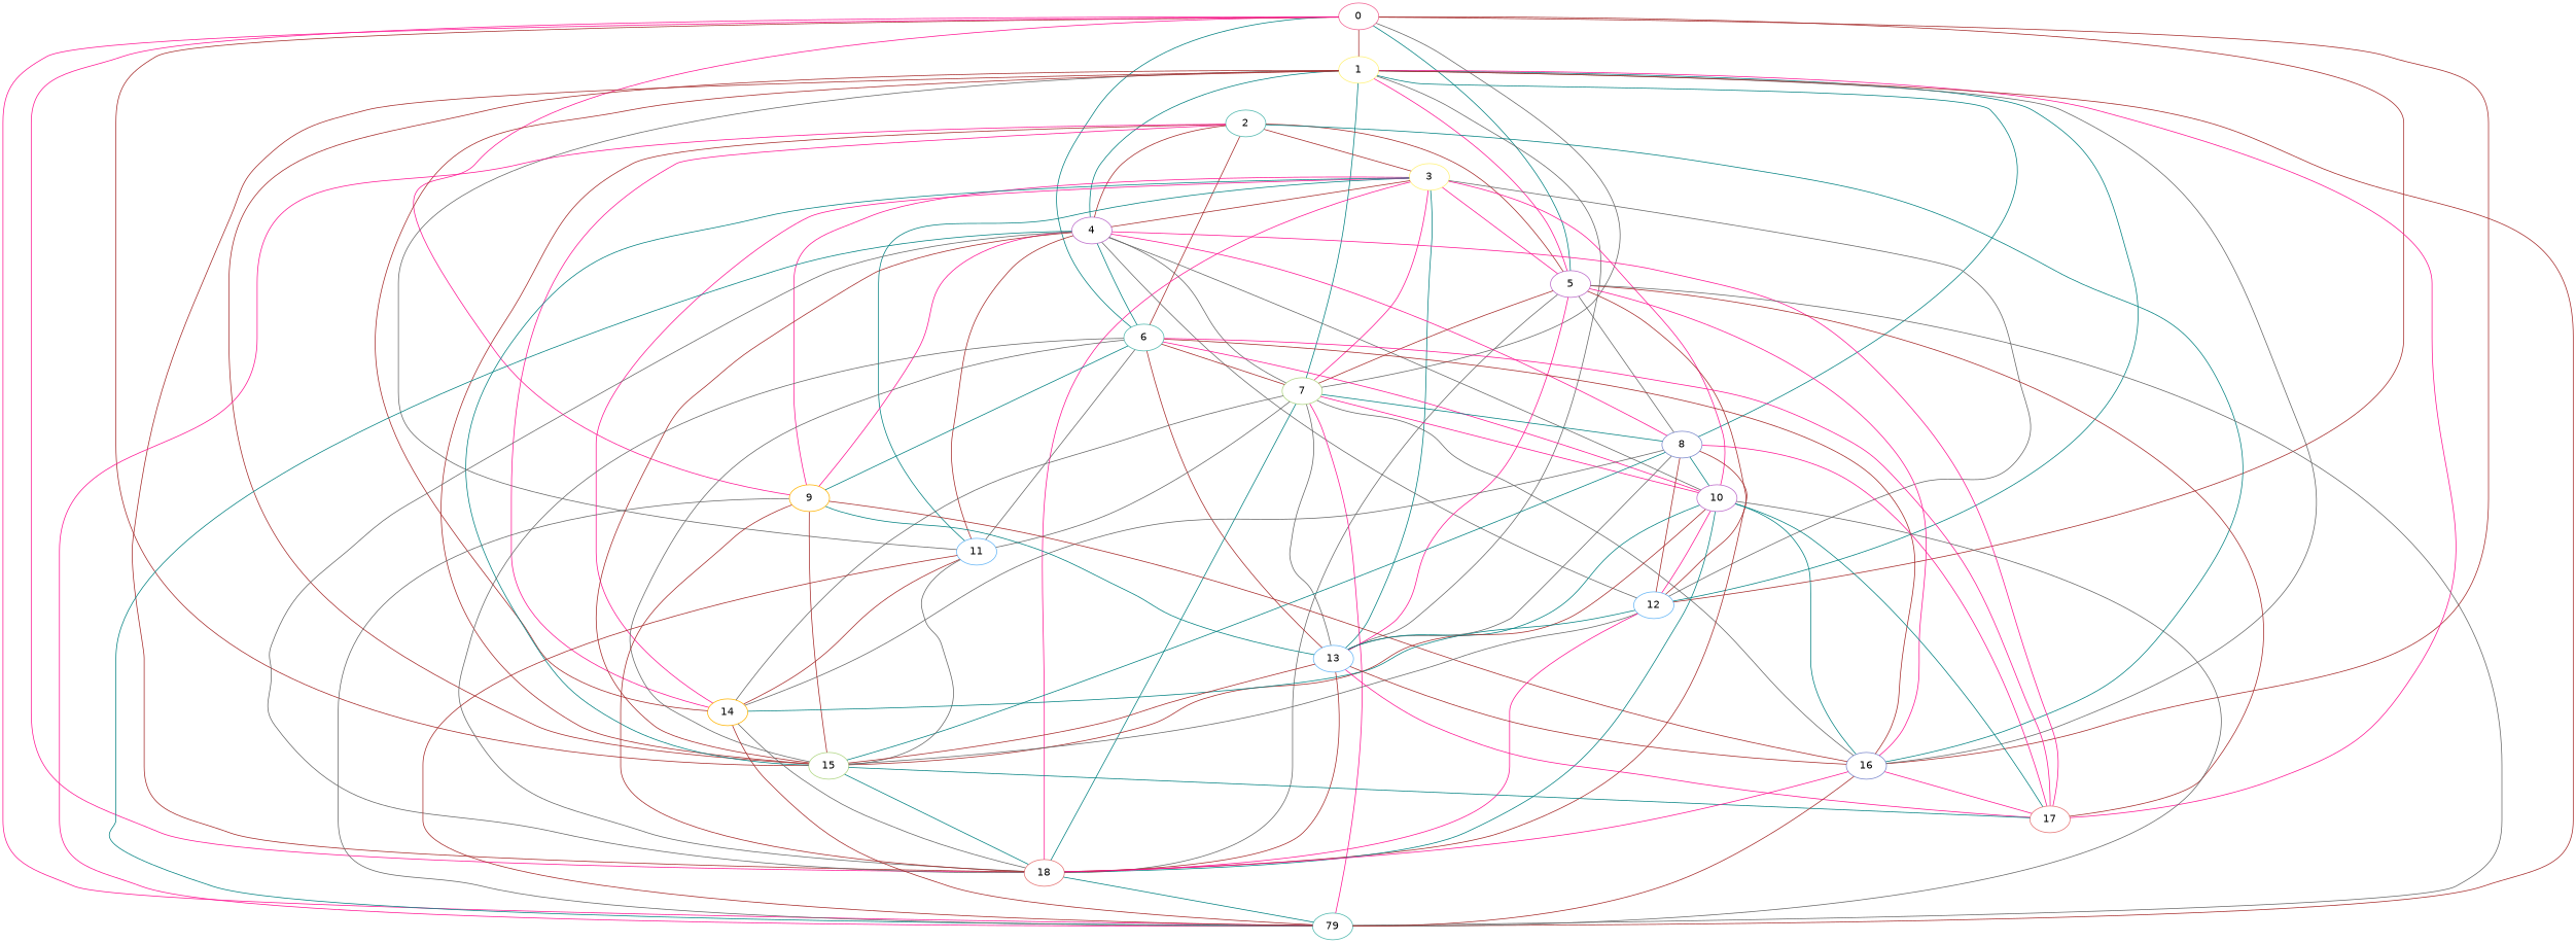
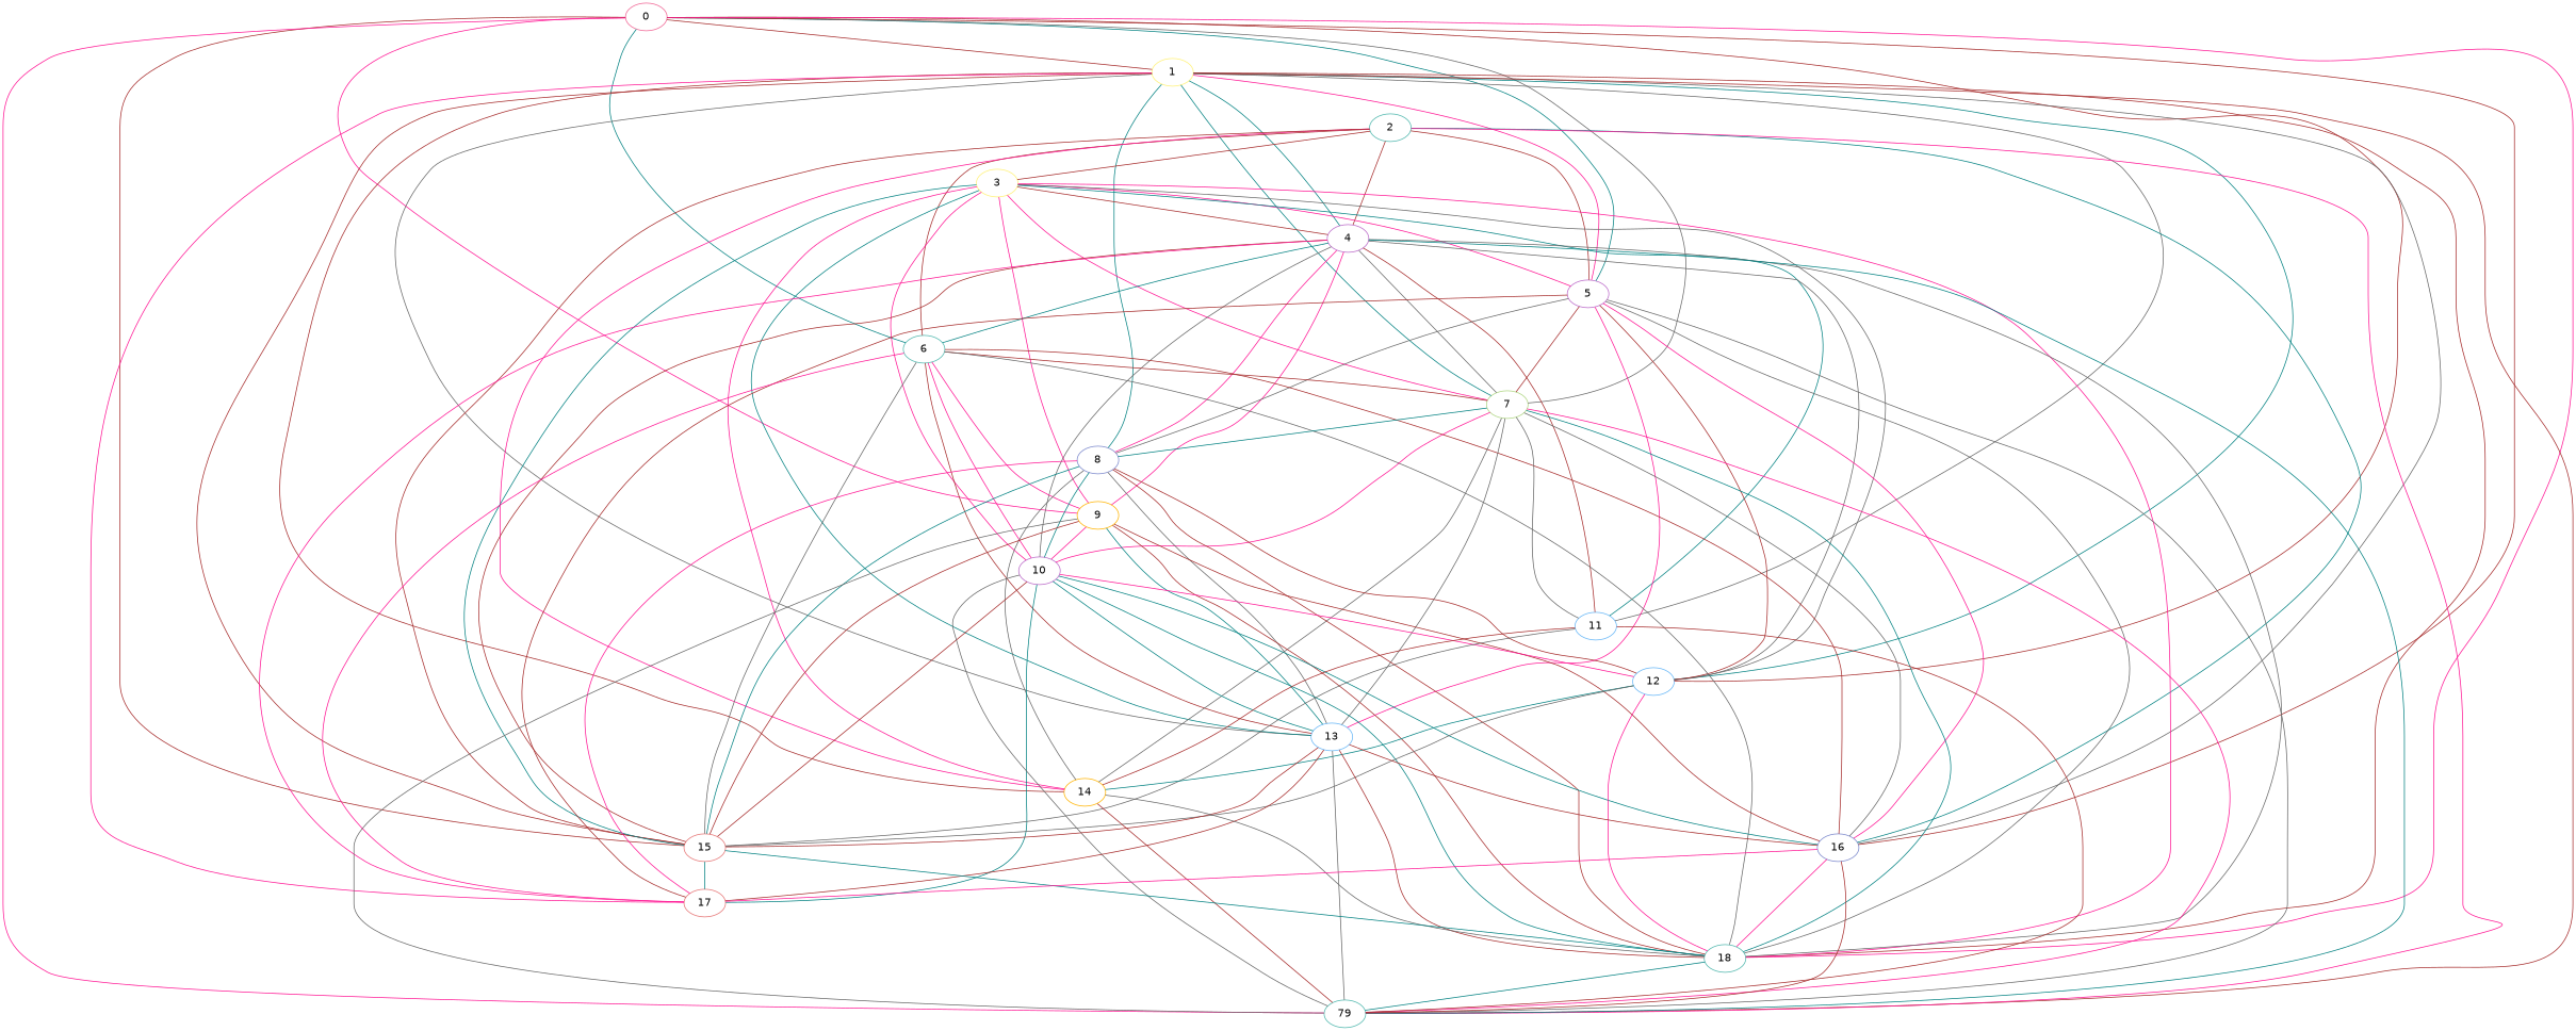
  strict graph {
    fontname="DejaVu Sans"
    node [color="#4db6ac" fontname="DejaVu Sans"]
    edge [color=transparent fontname="DejaVu Sans"]
    0 [color="#f06292"]
    1 [color="#fff176"]
    2
    3 [color="#fff176"]
    4 [color="#ba68c8"]
    5 [color="#ba68c8"]
    6
    7 [color="#aed581"]
    8 [color="#7986cb"]
    9 [color="#ffb300"]
    10 [color="#ba68c8"]
    11 [color="#64b5f6"]
    12 [color="#64b5f6"]
    13 [color="#64b5f6"]
    14 [color="#ffb300"]
-   15 [color="#aed581"]
+   15 [color="#e57373"]
    16 [color="#7986cb"]
    17 [color="#e57373"]
-   18 [color="#e57373"]
+   18
    n20 [label=79]
    0 -- 1 [color=brown]
    0 -- 2
    0 -- 3
    0 -- 4
    0 -- 5 [color=teal]
    0 -- 6 [color=teal]
    0 -- 7 [color=gray40]
    0 -- 8
    0 -- 9 [color=deeppink]
    0 -- 10
    0 -- 11
    0 -- 12 [color=brown]
    0 -- 13
    0 -- 14
    0 -- 15 [color=brown]
    0 -- 16 [color=brown]
    0 -- 17
    0 -- 18 [color=deeppink]
    0 -- n20 [color=deeppink]
    1 -- 2
    1 -- 4 [color=teal]
    1 -- 5 [color=deeppink]
    1 -- 6
    1 -- 7 [color=teal]
    1 -- 8 [color=teal]
    1 -- 9
    1 -- 10
    1 -- 11 [color=gray40]
    1 -- 12 [color=teal]
    1 -- 13 [color=gray40]
    1 -- 14 [color=brown]
    1 -- 15 [color=brown]
    1 -- 16 [color=gray40]
    1 -- 17 [color=deeppink]
    1 -- 18 [color=brown]
    1 -- n20 [color=brown]
    2 -- 3 [color=brown]
    2 -- 4 [color=brown]
    2 -- 5 [color=brown]
    2 -- 6 [color=brown]
    2 -- 7
    2 -- 8
    2 -- 9
    2 -- 10
    2 -- 11
    2 -- 12
    2 -- 13
    2 -- 14 [color=deeppink]
    2 -- 15 [color=brown]
    2 -- 16 [color=teal]
    2 -- 17
    2 -- 18
    2 -- n20 [color=deeppink]
    3 -- 4 [color=brown]
    3 -- 5 [color=deeppink]
    3 -- 6
    3 -- 7 [color=deeppink]
    3 -- 8
    3 -- 9 [color=deeppink]
    3 -- 10 [color=deeppink]
    3 -- 11 [color=teal]
    3 -- 12 [color=gray40]
    3 -- 13 [color=teal]
    3 -- 14 [color=deeppink]
    3 -- 15 [color=teal]
    3 -- 16
    3 -- 17
    3 -- 18 [color=deeppink]
    3 -- n20
    4 -- 5
    4 -- 6 [color=teal]
    4 -- 7 [color=gray40]
    4 -- 8 [color=deeppink]
    4 -- 9 [color=deeppink]
    4 -- 10 [color=gray40]
    4 -- 11 [color=brown]
    4 -- 12 [color=gray40]
    4 -- 13
    4 -- 14
    4 -- 15 [color=brown]
    4 -- 16
    4 -- 17 [color=deeppink]
    4 -- 18 [color=gray40]
    4 -- n20 [color=teal]
    5 -- 6
    5 -- 7 [color=brown]
    5 -- 8 [color=gray40]
    5 -- 9
    5 -- 10
    5 -- 11
    5 -- 12 [color=brown]
    5 -- 13 [color=deeppink]
    5 -- 15
    5 -- 16 [color=deeppink]
    5 -- 17 [color=brown]
    5 -- 18 [color=gray40]
    5 -- n20 [color=gray40]
    6 -- 7 [color=brown]
    6 -- 8
-   6 -- 9 [color=teal]
+   6 -- 9 [color=deeppink]
    6 -- 10 [color=deeppink]
-   6 -- 11 [color=gray40]
    6 -- 12
    6 -- 13 [color=brown]
    6 -- 14
    6 -- 15 [color=gray40]
    6 -- 16 [color=brown]
    6 -- 17 [color=deeppink]
    6 -- 18 [color=gray40]
    6 -- n20
    7 -- 8 [color=teal]
    7 -- 9
    7 -- 10 [color=deeppink]
    7 -- 11 [color=gray40]
    7 -- 12
    7 -- 13 [color=gray40]
    7 -- 14 [color=gray40]
    7 -- 15
    7 -- 16 [color=gray40]
    7 -- 18 [color=teal]
    7 -- n20 [color=deeppink]
    8 -- 9
    8 -- 10 [color=teal]
    8 -- 11
    8 -- 12 [color=brown]
    8 -- 13 [color=gray40]
    8 -- 14 [color=gray40]
    8 -- 15 [color=teal]
    8 -- 16
    8 -- 17 [color=deeppink]
    8 -- 18 [color=brown]
    8 -- n20
+   9 -- 10 [color=deeppink]
    9 -- 11
    9 -- 13 [color=teal]
    9 -- 14
    9 -- 15 [color=brown]
    9 -- 16 [color=brown]
    9 -- 17
    9 -- 18 [color=brown]
    9 -- n20 [color=gray40]
    10 -- 11
    10 -- 12 [color=deeppink]
    10 -- 13 [color=teal]
    10 -- 14
    10 -- 15 [color=brown]
    10 -- 16 [color=teal]
    10 -- 17 [color=teal]
    10 -- 18 [color=teal]
    10 -- n20 [color=gray40]
    11 -- 12
    11 -- 13
    11 -- 14 [color=brown]
    11 -- 15 [color=gray40]
    11 -- 16
    11 -- 17
    11 -- 18
    11 -- n20 [color=brown]
    12 -- 13
    12 -- 14 [color=teal]
    12 -- 15 [color=gray40]
    12 -- 16
    12 -- 17
    12 -- 18 [color=deeppink]
    12 -- n20
    13 -- 14
    13 -- 15 [color=brown]
    13 -- 16 [color=brown]
-   13 -- 17 [color=deeppink]
+   13 -- 17 [color=brown]
    13 -- 18 [color=brown]
+   13 -- n20 [color=gray40]
    14 -- 15
    14 -- 16
    14 -- 18 [color=gray40]
    14 -- n20 [color=brown]
    15 -- 17 [color=teal]
    15 -- 18 [color=teal]
    15 -- n20
    16 -- 17 [color=deeppink]
    16 -- 18 [color=deeppink]
    16 -- n20 [color=brown]
    17 -- 18
    17 -- n20
    18 -- n20 [color=teal]
  }
